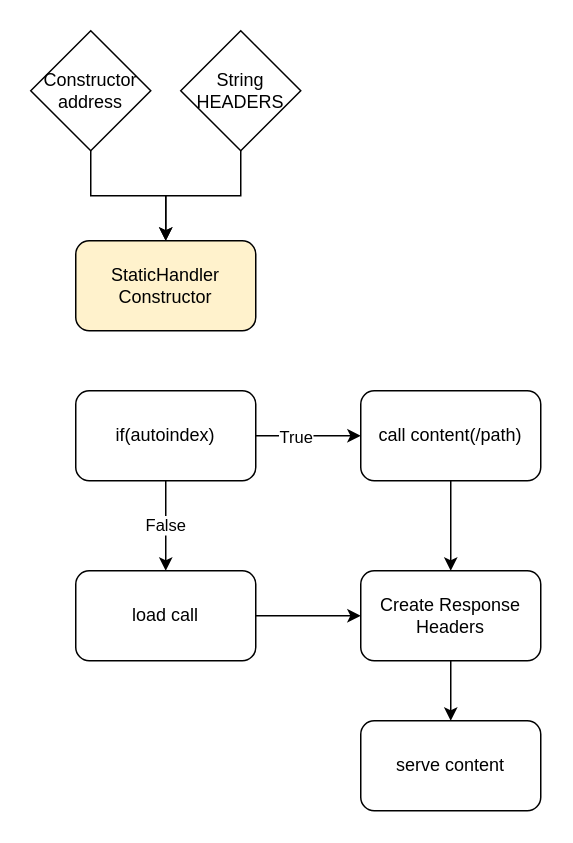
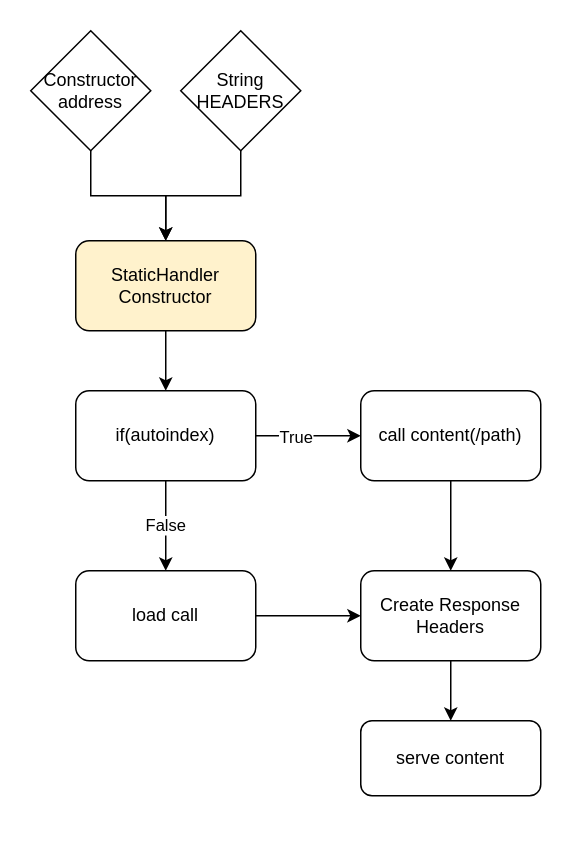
  <mxCell id="0" />
  <mxCell id="1" parent="0" />
+ <mxCell id="2" style="edgeStyle=orthogonalEdgeStyle;rounded=0;orthogonalLoop=1;jettySize=auto;html=1;entryX=0.5;entryY=0;entryDx=0;entryDy=0;" edge="1" parent="1" source="3" target="13"><mxGeometry relative="1" as="geometry" /></mxCell>
  <mxCell id="3" value="&lt;div&gt;StaticHandler&lt;/div&gt;&lt;div&gt;Constructor&lt;br&gt;&lt;/div&gt;" style="rounded=1;whiteSpace=wrap;html=1;fillColor=#fff2cc;" vertex="1" parent="1"><mxGeometry x="50" y="160" width="120" height="60" as="geometry" /></mxCell>
  <mxCell id="4" style="edgeStyle=orthogonalEdgeStyle;rounded=0;orthogonalLoop=1;jettySize=auto;html=1;entryX=0.5;entryY=0;entryDx=0;entryDy=0;" edge="1" parent="1" source="5" target="3"><mxGeometry relative="1" as="geometry" /></mxCell>
  <mxCell id="5" value="&lt;div&gt;String&lt;/div&gt;&lt;div&gt;HEADERS&lt;br&gt;&lt;/div&gt;" style="rhombus;whiteSpace=wrap;html=1;" vertex="1" parent="1"><mxGeometry x="120" y="20" width="80" height="80" as="geometry" /></mxCell>
  <mxCell id="6" style="edgeStyle=orthogonalEdgeStyle;rounded=0;orthogonalLoop=1;jettySize=auto;html=1;entryX=0.5;entryY=0;entryDx=0;entryDy=0;" edge="1" parent="1" source="7" target="3"><mxGeometry relative="1" as="geometry" /></mxCell>
  <mxCell id="7" value="&lt;div&gt;Constructor&lt;/div&gt;&lt;div&gt;address&lt;br&gt;&lt;/div&gt;" style="rhombus;whiteSpace=wrap;html=1;" vertex="1" parent="1"><mxGeometry x="20" y="20" width="80" height="80" as="geometry" /></mxCell>
  <mxCell id="8" value="" style="edgeStyle=orthogonalEdgeStyle;rounded=0;orthogonalLoop=1;jettySize=auto;html=1;" edge="1" parent="1" source="9" target="18"><mxGeometry relative="1" as="geometry" /></mxCell>
  <mxCell id="9" value="Create Response Headers" style="rounded=1;whiteSpace=wrap;html=1;" vertex="1" parent="1"><mxGeometry x="240" y="380" width="120" height="60" as="geometry" /></mxCell>
  <mxCell id="10" value="" style="edgeStyle=orthogonalEdgeStyle;rounded=0;orthogonalLoop=1;jettySize=auto;html=1;" edge="1" parent="1" source="13" target="15"><mxGeometry relative="1" as="geometry" /></mxCell>
  <mxCell id="11" value="&lt;div&gt;True&lt;/div&gt;" style="edgeLabel;html=1;align=center;verticalAlign=middle;resizable=0;points=[];" connectable="0" vertex="1" parent="10"><mxGeometry x="-0.252" relative="1" as="geometry"><mxPoint as="offset" /></mxGeometry></mxCell>
  <mxCell id="12" value="False" style="edgeStyle=orthogonalEdgeStyle;rounded=0;orthogonalLoop=1;jettySize=auto;html=1;" edge="1" parent="1" source="13" target="17"><mxGeometry relative="1" as="geometry" /></mxCell>
  <mxCell id="13" value="if(autoindex)" style="rounded=1;whiteSpace=wrap;html=1;" vertex="1" parent="1"><mxGeometry x="50" y="260" width="120" height="60" as="geometry" /></mxCell>
  <mxCell id="14" style="edgeStyle=orthogonalEdgeStyle;rounded=0;orthogonalLoop=1;jettySize=auto;html=1;entryX=0.5;entryY=0;entryDx=0;entryDy=0;" edge="1" parent="1" source="15" target="9"><mxGeometry relative="1" as="geometry" /></mxCell>
  <mxCell id="15" value="call content(/path)" style="whiteSpace=wrap;html=1;rounded=1;" vertex="1" parent="1"><mxGeometry x="240" y="260" width="120" height="60" as="geometry" /></mxCell>
  <mxCell id="16" style="edgeStyle=orthogonalEdgeStyle;rounded=0;orthogonalLoop=1;jettySize=auto;html=1;" edge="1" parent="1" source="17" target="9"><mxGeometry relative="1" as="geometry" /></mxCell>
  <mxCell id="17" value="load call" style="whiteSpace=wrap;html=1;rounded=1;" vertex="1" parent="1"><mxGeometry x="50" y="380" width="120" height="60" as="geometry" /></mxCell>
- <mxCell id="18" value="serve content" style="whiteSpace=wrap;html=1;rounded=1;" vertex="1" parent="1"><mxGeometry x="240" y="480" width="120" height="60" as="geometry" /></mxCell>
+ <mxCell id="18" value="serve content" style="whiteSpace=wrap;html=1;rounded=1;" vertex="1" parent="1"><mxGeometry x="240" y="480" width="120" height="50" as="geometry" /></mxCell>
